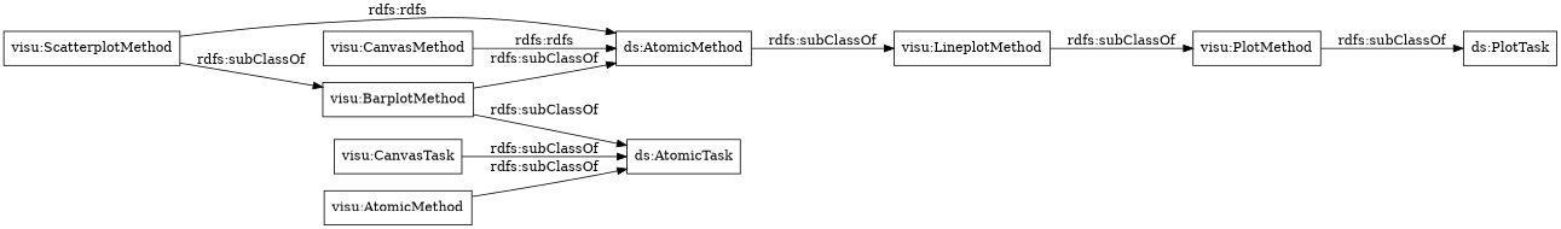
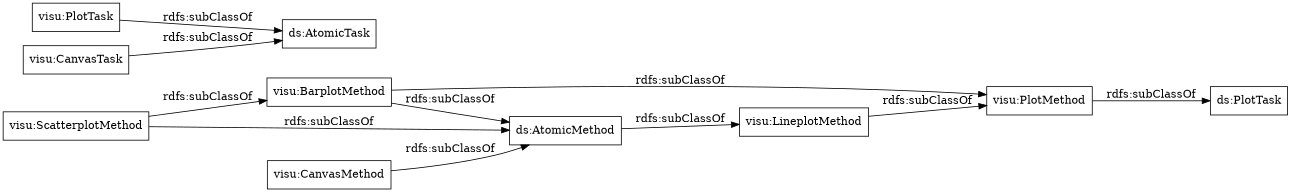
  digraph {
    rankdir=LR
    node [color=black shape=rectangle]
    "visu:BarplotMethod"
    "visu:PlotMethod"
    "ds:AtomicMethod"
    n4 [label="ds:PlotTask"]
    "visu:LineplotMethod"
    "visu:ScatterplotMethod"
-   "visu:PlotTask" [label="visu:AtomicMethod"]
+   "visu:PlotTask"
    "ds:AtomicTask"
    "visu:CanvasTask"
    "visu:CanvasMethod"
-   "visu:BarplotMethod" -> "ds:AtomicTask" [label="rdfs:subClassOf"]
+   "visu:BarplotMethod" -> "visu:PlotMethod" [label="rdfs:subClassOf"]
    "visu:BarplotMethod" -> "ds:AtomicMethod" [label="rdfs:subClassOf"]
    "visu:PlotMethod" -> n4 [label="rdfs:subClassOf"]
    "ds:AtomicMethod" -> "visu:LineplotMethod" [label="rdfs:subClassOf"]
    "visu:LineplotMethod" -> "visu:PlotMethod" [label="rdfs:subClassOf"]
    "visu:ScatterplotMethod" -> "visu:BarplotMethod" [label="rdfs:subClassOf"]
-   "visu:ScatterplotMethod" -> "ds:AtomicMethod" [label="rdfs:rdfs"]
+   "visu:ScatterplotMethod" -> "ds:AtomicMethod" [label="rdfs:subClassOf"]
    "visu:PlotTask" -> "ds:AtomicTask" [label="rdfs:subClassOf"]
    "visu:CanvasTask" -> "ds:AtomicTask" [label="rdfs:subClassOf"]
-   "visu:CanvasMethod" -> "ds:AtomicMethod" [label="rdfs:rdfs"]
+   "visu:CanvasMethod" -> "ds:AtomicMethod" [label="rdfs:subClassOf"]
  }
